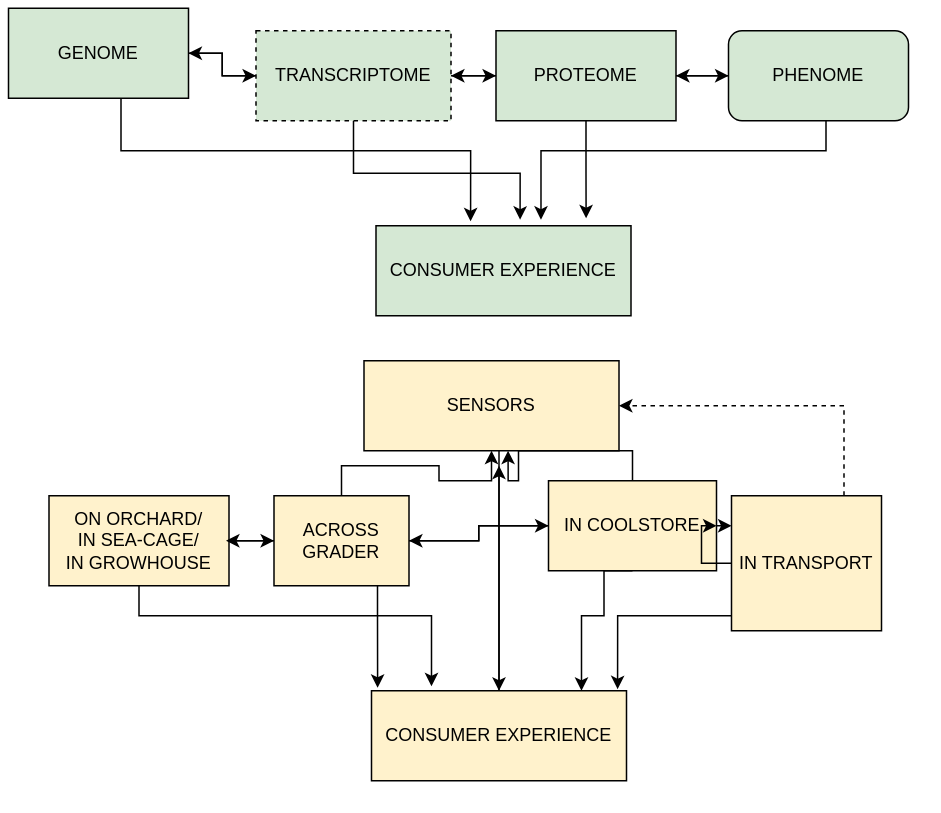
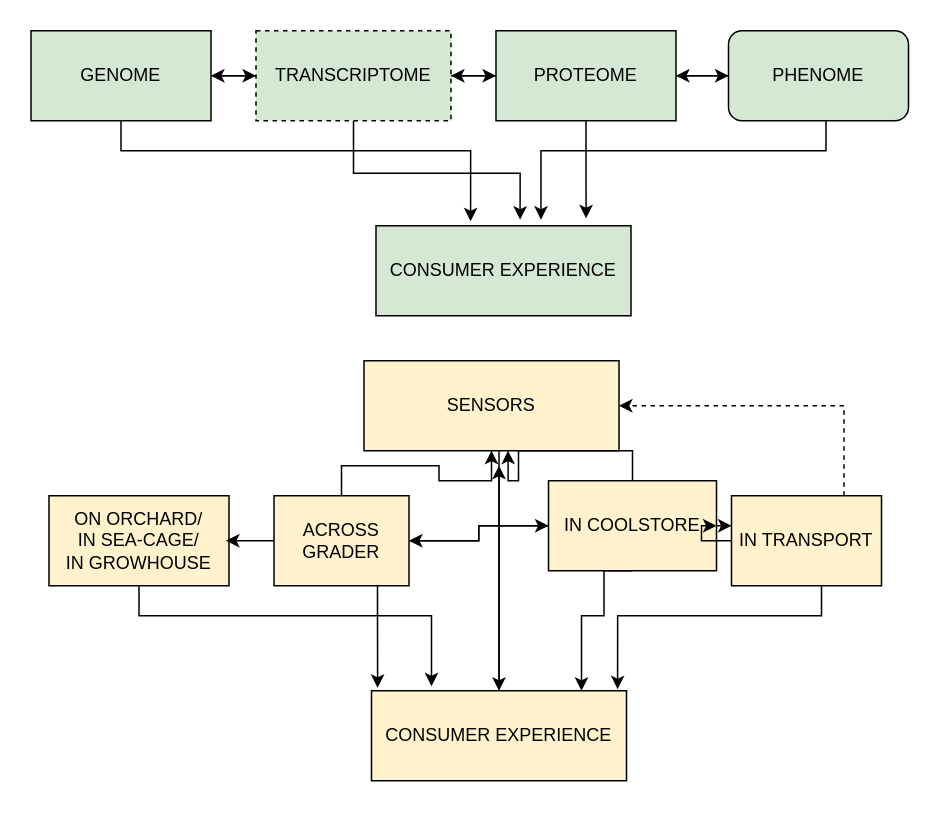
  <mxCell id="0" />
  <mxCell id="1" parent="0" />
  <mxCell id="2" style="edgeStyle=orthogonalEdgeStyle;rounded=0;orthogonalLoop=1;jettySize=auto;html=1;fillColor=#d5e8d4;strokeColor=#000000;" parent="1" source="4" target="8" edge="1"><mxGeometry relative="1" as="geometry" /></mxCell>
  <mxCell id="3" style="edgeStyle=orthogonalEdgeStyle;rounded=0;orthogonalLoop=1;jettySize=auto;html=1;entryX=0.371;entryY=-0.05;entryDx=0;entryDy=0;entryPerimeter=0;fillColor=#d5e8d4;strokeColor=#000000;" parent="1" source="4" target="16" edge="1"><mxGeometry relative="1" as="geometry"><mxPoint x="310" y="100" as="targetPoint" /><Array as="points"><mxPoint x="80" y="100" /><mxPoint x="313" y="100" /></Array></mxGeometry></mxCell>
- <mxCell id="4" value="GENOME" style="rounded=0;whiteSpace=wrap;html=1;fillColor=#d5e8d4;strokeColor=#000000;" parent="1" vertex="1"><mxGeometry x="5" y="5" width="120" height="60" as="geometry" /></mxCell>
+ <mxCell id="4" value="GENOME" style="rounded=0;whiteSpace=wrap;html=1;fillColor=#d5e8d4;strokeColor=#000000;" parent="1" vertex="1"><mxGeometry x="20" y="20" width="120" height="60" as="geometry" /></mxCell>
  <mxCell id="5" value="" style="edgeStyle=orthogonalEdgeStyle;rounded=0;orthogonalLoop=1;jettySize=auto;html=1;fillColor=#d5e8d4;strokeColor=#000000;" parent="1" source="8" target="4" edge="1"><mxGeometry relative="1" as="geometry" /></mxCell>
  <mxCell id="6" style="edgeStyle=orthogonalEdgeStyle;rounded=0;orthogonalLoop=1;jettySize=auto;html=1;entryX=0.565;entryY=-0.067;entryDx=0;entryDy=0;entryPerimeter=0;fillColor=#d5e8d4;strokeColor=#000000;" parent="1" source="8" target="16" edge="1"><mxGeometry relative="1" as="geometry" /></mxCell>
  <mxCell id="7" value="" style="edgeStyle=orthogonalEdgeStyle;rounded=0;orthogonalLoop=1;jettySize=auto;html=1;fillColor=#d5e8d4;strokeColor=#000000;" parent="1" source="8" target="12" edge="1"><mxGeometry relative="1" as="geometry" /></mxCell>
  <mxCell id="8" value="TRANSCRIPTOME" style="rounded=0;whiteSpace=wrap;html=1;fillColor=#d5e8d4;strokeColor=#000000;dashed=1;" parent="1" vertex="1"><mxGeometry x="170" y="20" width="130" height="60" as="geometry" /></mxCell>
  <mxCell id="9" style="edgeStyle=orthogonalEdgeStyle;rounded=0;orthogonalLoop=1;jettySize=auto;html=1;entryX=0.824;entryY=-0.083;entryDx=0;entryDy=0;entryPerimeter=0;fillColor=#d5e8d4;strokeColor=#000000;" parent="1" source="12" target="16" edge="1"><mxGeometry relative="1" as="geometry" /></mxCell>
  <mxCell id="10" value="" style="edgeStyle=orthogonalEdgeStyle;rounded=0;orthogonalLoop=1;jettySize=auto;html=1;fillColor=#d5e8d4;strokeColor=#000000;" parent="1" source="12" target="15" edge="1"><mxGeometry relative="1" as="geometry"><Array as="points"><mxPoint x="460" y="50" /><mxPoint x="460" y="50" /></Array></mxGeometry></mxCell>
  <mxCell id="11" style="edgeStyle=orthogonalEdgeStyle;rounded=0;orthogonalLoop=1;jettySize=auto;html=1;exitX=0;exitY=0.5;exitDx=0;exitDy=0;entryX=1;entryY=0.5;entryDx=0;entryDy=0;fillColor=#d5e8d4;strokeColor=#000000;" parent="1" source="12" target="8" edge="1"><mxGeometry relative="1" as="geometry" /></mxCell>
  <mxCell id="12" value="PROTEOME" style="rounded=0;whiteSpace=wrap;html=1;fillColor=#d5e8d4;strokeColor=#000000;" parent="1" vertex="1"><mxGeometry x="330" y="20" width="120" height="60" as="geometry" /></mxCell>
  <mxCell id="13" style="edgeStyle=orthogonalEdgeStyle;rounded=0;orthogonalLoop=1;jettySize=auto;html=1;entryX=0.647;entryY=-0.067;entryDx=0;entryDy=0;entryPerimeter=0;fillColor=#d5e8d4;strokeColor=#000000;" parent="1" source="15" target="16" edge="1"><mxGeometry relative="1" as="geometry"><Array as="points"><mxPoint x="550" y="100" /><mxPoint x="360" y="100" /></Array></mxGeometry></mxCell>
  <mxCell id="14" style="edgeStyle=orthogonalEdgeStyle;rounded=0;orthogonalLoop=1;jettySize=auto;html=1;entryX=1;entryY=0.5;entryDx=0;entryDy=0;fillColor=#d5e8d4;strokeColor=#000000;" parent="1" source="15" target="12" edge="1"><mxGeometry relative="1" as="geometry" /></mxCell>
  <mxCell id="15" value="PHENOME" style="whiteSpace=wrap;html=1;fillColor=#d5e8d4;strokeColor=#000000;rounded=1;" parent="1" vertex="1"><mxGeometry x="485" y="20" width="120" height="60" as="geometry" /></mxCell>
  <mxCell id="16" value="CONSUMER EXPERIENCE" style="rounded=1;whiteSpace=wrap;html=1;arcSize=0;fillColor=#d5e8d4;strokeColor=#000000;" parent="1" vertex="1"><mxGeometry x="250" y="150" width="170" height="60" as="geometry" /></mxCell>
  <mxCell id="17" style="edgeStyle=orthogonalEdgeStyle;rounded=0;orthogonalLoop=1;jettySize=auto;html=1;fillColor=#fff2cc;strokeColor=#000000;" parent="1" source="19" edge="1"><mxGeometry relative="1" as="geometry"><mxPoint x="287" y="457" as="targetPoint" /><Array as="points"><mxPoint x="92" y="410" /><mxPoint x="287" y="410" /><mxPoint x="287" y="457" /></Array></mxGeometry></mxCell>
- <mxCell id="18" value="" style="edgeStyle=orthogonalEdgeStyle;rounded=0;orthogonalLoop=1;jettySize=auto;html=1;" edge="1" parent="1" source="19" target="24"><mxGeometry relative="1" as="geometry" /></mxCell>
  <mxCell id="19" value="&lt;div&gt;ON ORCHARD/&lt;/div&gt;&lt;div&gt;IN SEA-CAGE/&lt;/div&gt;&lt;div&gt;IN GROWHOUSE&lt;br&gt;&lt;/div&gt;" style="rounded=0;whiteSpace=wrap;html=1;fillColor=#fff2cc;strokeColor=#000000;" parent="1" vertex="1"><mxGeometry x="32" y="330" width="120" height="60" as="geometry" /></mxCell>
  <mxCell id="20" value="" style="edgeStyle=orthogonalEdgeStyle;rounded=0;orthogonalLoop=1;jettySize=auto;html=1;fillColor=#fff2cc;strokeColor=#000000;" parent="1" source="24" target="29" edge="1"><mxGeometry relative="1" as="geometry" /></mxCell>
  <mxCell id="21" style="edgeStyle=orthogonalEdgeStyle;rounded=0;orthogonalLoop=1;jettySize=auto;html=1;entryX=0.024;entryY=-0.033;entryDx=0;entryDy=0;entryPerimeter=0;" edge="1" parent="1" source="24" target="35"><mxGeometry relative="1" as="geometry"><Array as="points"><mxPoint x="251" y="410" /><mxPoint x="251" y="410" /></Array></mxGeometry></mxCell>
  <mxCell id="22" style="edgeStyle=orthogonalEdgeStyle;rounded=0;orthogonalLoop=1;jettySize=auto;html=1;" edge="1" parent="1" source="24"><mxGeometry relative="1" as="geometry"><mxPoint x="150" y="360" as="targetPoint" /></mxGeometry></mxCell>
  <mxCell id="23" style="edgeStyle=orthogonalEdgeStyle;rounded=0;orthogonalLoop=1;jettySize=auto;html=1;exitX=0.5;exitY=0;exitDx=0;exitDy=0;entryX=0.5;entryY=1;entryDx=0;entryDy=0;" edge="1" parent="1" source="24" target="37"><mxGeometry relative="1" as="geometry" /></mxCell>
  <mxCell id="24" value="ACROSS GRADER" style="rounded=0;whiteSpace=wrap;html=1;fillColor=#fff2cc;strokeColor=#000000;" parent="1" vertex="1"><mxGeometry x="182" y="330" width="90" height="60" as="geometry" /></mxCell>
  <mxCell id="25" value="" style="edgeStyle=orthogonalEdgeStyle;rounded=0;orthogonalLoop=1;jettySize=auto;html=1;fillColor=#fff2cc;strokeColor=#000000;" parent="1" source="29" target="33" edge="1"><mxGeometry relative="1" as="geometry"><Array as="points"><mxPoint x="472" y="360" /><mxPoint x="472" y="360" /></Array></mxGeometry></mxCell>
  <mxCell id="26" style="edgeStyle=orthogonalEdgeStyle;rounded=0;orthogonalLoop=1;jettySize=auto;html=1;exitX=0;exitY=0.5;exitDx=0;exitDy=0;entryX=1;entryY=0.5;entryDx=0;entryDy=0;fillColor=#fff2cc;strokeColor=#000000;" parent="1" source="29" target="24" edge="1"><mxGeometry relative="1" as="geometry" /></mxCell>
  <mxCell id="27" style="edgeStyle=orthogonalEdgeStyle;rounded=0;orthogonalLoop=1;jettySize=auto;html=1;exitX=0.5;exitY=1;exitDx=0;exitDy=0;" edge="1" parent="1" source="29" target="35"><mxGeometry relative="1" as="geometry"><Array as="points"><mxPoint x="402" y="410" /><mxPoint x="387" y="410" /></Array></mxGeometry></mxCell>
  <mxCell id="28" style="edgeStyle=orthogonalEdgeStyle;rounded=0;orthogonalLoop=1;jettySize=auto;html=1;exitX=0.5;exitY=0;exitDx=0;exitDy=0;entryX=0.565;entryY=1;entryDx=0;entryDy=0;entryPerimeter=0;" edge="1" parent="1" source="29" target="37"><mxGeometry relative="1" as="geometry" /></mxCell>
  <mxCell id="29" value="IN COOLSTORE" style="rounded=0;whiteSpace=wrap;html=1;fillColor=#fff2cc;strokeColor=#000000;" parent="1" vertex="1"><mxGeometry x="365" y="320" width="112" height="60" as="geometry" /></mxCell>
  <mxCell id="30" style="edgeStyle=orthogonalEdgeStyle;rounded=0;orthogonalLoop=1;jettySize=auto;html=1;entryX=1;entryY=0.5;entryDx=0;entryDy=0;fillColor=#fff2cc;strokeColor=#000000;" parent="1" source="33" target="29" edge="1"><mxGeometry relative="1" as="geometry" /></mxCell>
  <mxCell id="31" value="" style="edgeStyle=orthogonalEdgeStyle;rounded=0;orthogonalLoop=1;jettySize=auto;html=1;entryX=1;entryY=0.5;entryDx=0;entryDy=0;strokeColor=#000000;dashed=1;" parent="1" source="33" target="37" edge="1"><mxGeometry relative="1" as="geometry"><mxPoint x="562" y="250" as="targetPoint" /><Array as="points"><mxPoint x="562" y="270" /></Array></mxGeometry></mxCell>
  <mxCell id="32" style="edgeStyle=orthogonalEdgeStyle;rounded=0;orthogonalLoop=1;jettySize=auto;html=1;entryX=0.965;entryY=-0.017;entryDx=0;entryDy=0;entryPerimeter=0;" edge="1" parent="1" source="33" target="35"><mxGeometry relative="1" as="geometry"><Array as="points"><mxPoint x="547" y="410" /><mxPoint x="411" y="410" /></Array></mxGeometry></mxCell>
- <mxCell id="33" value="IN TRANSPORT" style="rounded=0;whiteSpace=wrap;html=1;fillColor=#fff2cc;strokeColor=#000000;" parent="1" vertex="1"><mxGeometry x="487" y="330" width="100" height="90" as="geometry" /></mxCell>
+ <mxCell id="33" value="IN TRANSPORT" style="rounded=0;whiteSpace=wrap;html=1;fillColor=#fff2cc;strokeColor=#000000;" parent="1" vertex="1"><mxGeometry x="487" y="330" width="100" height="60" as="geometry" /></mxCell>
  <mxCell id="34" style="edgeStyle=orthogonalEdgeStyle;rounded=0;orthogonalLoop=1;jettySize=auto;html=1;exitX=0.5;exitY=0;exitDx=0;exitDy=0;" edge="1" parent="1" source="35"><mxGeometry relative="1" as="geometry"><mxPoint x="332" y="310" as="targetPoint" /></mxGeometry></mxCell>
  <mxCell id="35" value="CONSUMER EXPERIENCE" style="rounded=1;whiteSpace=wrap;html=1;arcSize=0;fillColor=#fff2cc;strokeColor=#000000;" parent="1" vertex="1"><mxGeometry x="247" y="460" width="170" height="60" as="geometry" /></mxCell>
  <mxCell id="36" style="edgeStyle=orthogonalEdgeStyle;rounded=0;orthogonalLoop=1;jettySize=auto;html=1;exitX=0.5;exitY=1;exitDx=0;exitDy=0;" edge="1" parent="1"><mxGeometry relative="1" as="geometry"><mxPoint x="332" y="460" as="targetPoint" /><mxPoint x="332" y="300" as="sourcePoint" /></mxGeometry></mxCell>
  <mxCell id="37" value="SENSORS" style="rounded=0;whiteSpace=wrap;html=1;fillColor=#fff2cc;strokeColor=#000000;" parent="1" vertex="1"><mxGeometry x="242" y="240" width="170" height="60" as="geometry" /></mxCell>
